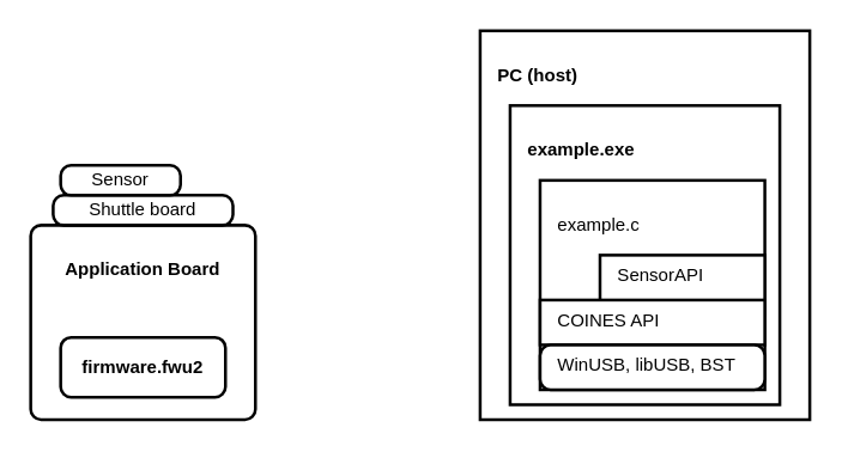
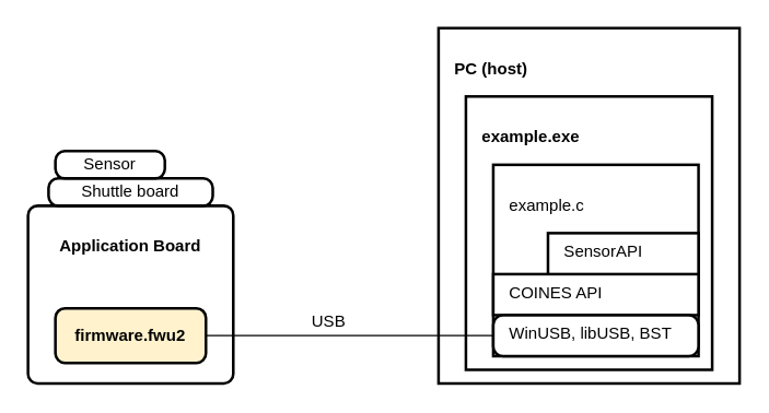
  <mxCell id="0" />
  <mxCell id="1" parent="0" />
  <mxCell id="2" value="&lt;h4&gt;Application Board&lt;/h4&gt;" style="rounded=1;whiteSpace=wrap;html=1;absoluteArcSize=1;arcSize=14;strokeWidth=2;horizontal=1;verticalAlign=top;" parent="1" vertex="1"><mxGeometry x="20" y="150" width="150" height="130" as="geometry" /></mxCell>
- <mxCell id="3" value="&lt;b&gt;firmware.fwu2&lt;/b&gt;" style="rounded=1;whiteSpace=wrap;html=1;absoluteArcSize=1;arcSize=14;strokeWidth=2;" parent="1" vertex="1"><mxGeometry x="40" y="225" width="110" height="40" as="geometry" /></mxCell>
+ <mxCell id="3" value="&lt;b&gt;firmware.fwu2&lt;/b&gt;" style="rounded=1;whiteSpace=wrap;html=1;absoluteArcSize=1;arcSize=14;strokeWidth=2;fillColor=#fff2cc;" parent="1" vertex="1"><mxGeometry x="40" y="225" width="110" height="40" as="geometry" /></mxCell>
  <mxCell id="4" value="Shuttle board" style="rounded=1;whiteSpace=wrap;html=1;absoluteArcSize=1;arcSize=14;strokeWidth=2;" parent="1" vertex="1"><mxGeometry x="35" y="130" width="120" height="20" as="geometry" /></mxCell>
  <mxCell id="5" value="Sensor" style="rounded=1;whiteSpace=wrap;html=1;absoluteArcSize=1;arcSize=14;strokeWidth=2;" parent="1" vertex="1"><mxGeometry x="40" y="110" width="80" height="20" as="geometry" /></mxCell>
  <mxCell id="6" value="&lt;h4&gt;PC (host)&lt;/h4&gt;" style="rounded=0;whiteSpace=wrap;html=1;absoluteArcSize=1;arcSize=14;strokeWidth=2;shadow=0;glass=0;verticalAlign=top;align=left;spacingLeft=10;" parent="1" vertex="1"><mxGeometry x="320" y="20" width="220" height="260" as="geometry" /></mxCell>
  <mxCell id="7" value="&lt;h4&gt;example.exe&lt;/h4&gt;" style="rounded=0;whiteSpace=wrap;html=1;absoluteArcSize=1;arcSize=14;strokeWidth=2;shadow=0;glass=0;verticalAlign=top;align=left;spacingLeft=10;" parent="1" vertex="1"><mxGeometry x="340" y="70" width="180" height="200" as="geometry" /></mxCell>
  <mxCell id="8" value="&lt;h4&gt;&lt;span style=&quot;font-weight: normal;&quot;&gt;example.c&lt;/span&gt;&lt;/h4&gt;" style="rounded=0;whiteSpace=wrap;html=1;absoluteArcSize=1;arcSize=14;strokeWidth=2;shadow=0;glass=0;verticalAlign=top;align=left;spacingLeft=10;fontStyle=1" parent="1" vertex="1"><mxGeometry x="360" y="120" width="150" height="140" as="geometry" /></mxCell>
  <mxCell id="9" value="SensorAPI" style="rounded=0;whiteSpace=wrap;html=1;absoluteArcSize=1;arcSize=14;strokeWidth=2;shadow=0;glass=0;verticalAlign=top;align=left;spacingLeft=10;spacing=2;spacingTop=0;" parent="1" vertex="1"><mxGeometry x="400" y="170" width="110" height="40" as="geometry" /></mxCell>
  <mxCell id="10" value="COINES API" style="rounded=0;whiteSpace=wrap;html=1;absoluteArcSize=1;arcSize=14;strokeWidth=2;shadow=0;glass=0;verticalAlign=top;align=left;spacingLeft=10;spacing=2;spacingTop=0;" parent="1" vertex="1"><mxGeometry x="360" y="200" width="150" height="30" as="geometry" /></mxCell>
  <mxCell id="11" value="WinUSB, libUSB, BST" style="whiteSpace=wrap;html=1;absoluteArcSize=1;arcSize=14;strokeWidth=2;shadow=0;glass=0;verticalAlign=top;align=left;spacingLeft=10;spacing=2;spacingTop=0;rounded=1;" parent="1" vertex="1"><mxGeometry x="360" y="230" width="150" height="30" as="geometry" /></mxCell>
+ <mxCell id="12" value="" style="endArrow=none;html=1;exitX=1;exitY=0.5;exitDx=0;exitDy=0;entryX=0;entryY=0.5;entryDx=0;entryDy=0;" edge="1" parent="1" source="3" target="11"><mxGeometry width="50" height="50" relative="1" as="geometry"><mxPoint x="280" y="260" as="sourcePoint" /><mxPoint x="330" y="210" as="targetPoint" /></mxGeometry></mxCell>
+ <mxCell id="13" value="USB" style="text;html=1;strokeColor=none;fillColor=none;align=center;verticalAlign=middle;whiteSpace=wrap;rounded=0;" vertex="1" parent="1"><mxGeometry x="210" y="220" width="60" height="30" as="geometry" /></mxCell>
